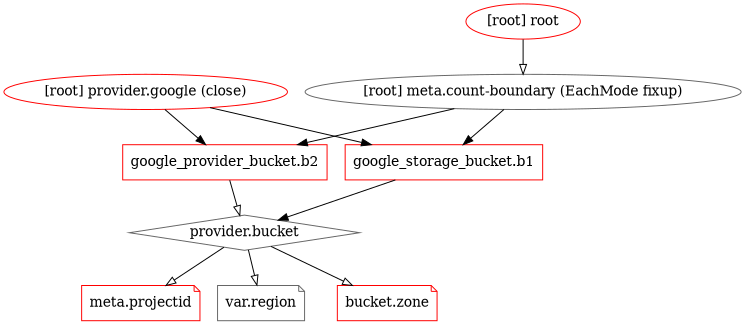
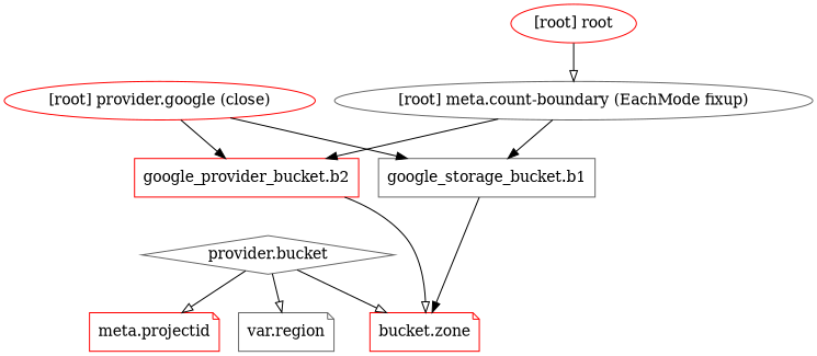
  digraph {
    compound=true
    newrank=true
    node [color=red]
    edge [arrowhead=normal]
-   n1 [label="google_storage_bucket.b1" shape=box]
+   n1 [color=gray40 label="google_storage_bucket.b1" shape=box]
    n2 [color=gray40 label="provider.bucket" shape=diamond]
    n3 [label="google_provider_bucket.b2" shape=box]
    n4 [label="meta.projectid" shape=note]
    n5 [color=gray40 label="var.region" shape=note]
    n6 [label="bucket.zone" shape=note]
    "[root] meta.count-boundary (EachMode fixup)" [color=gray40]
    "[root] provider.google (close)"
    "[root] root"
    subgraph sub_1 {
      n1
      n2
      n3
      n4
      n5
      n6
      "[root] meta.count-boundary (EachMode fixup)"
      "[root] provider.google (close)"
      "[root] root"
    }
-   n1 -> n2
+   n1 -> n6
    n2 -> n4 [arrowhead=onormal]
    n2 -> n5 [arrowhead=onormal]
    n2 -> n6 [arrowhead=onormal]
-   n3 -> n2 [arrowhead=onormal]
+   n3 -> n6 [arrowhead=onormal]
    "[root] meta.count-boundary (EachMode fixup)" -> n1
    "[root] meta.count-boundary (EachMode fixup)" -> n3
    "[root] provider.google (close)" -> n1
    "[root] provider.google (close)" -> n3
    "[root] root" -> "[root] meta.count-boundary (EachMode fixup)" [arrowhead=onormal]
  }
